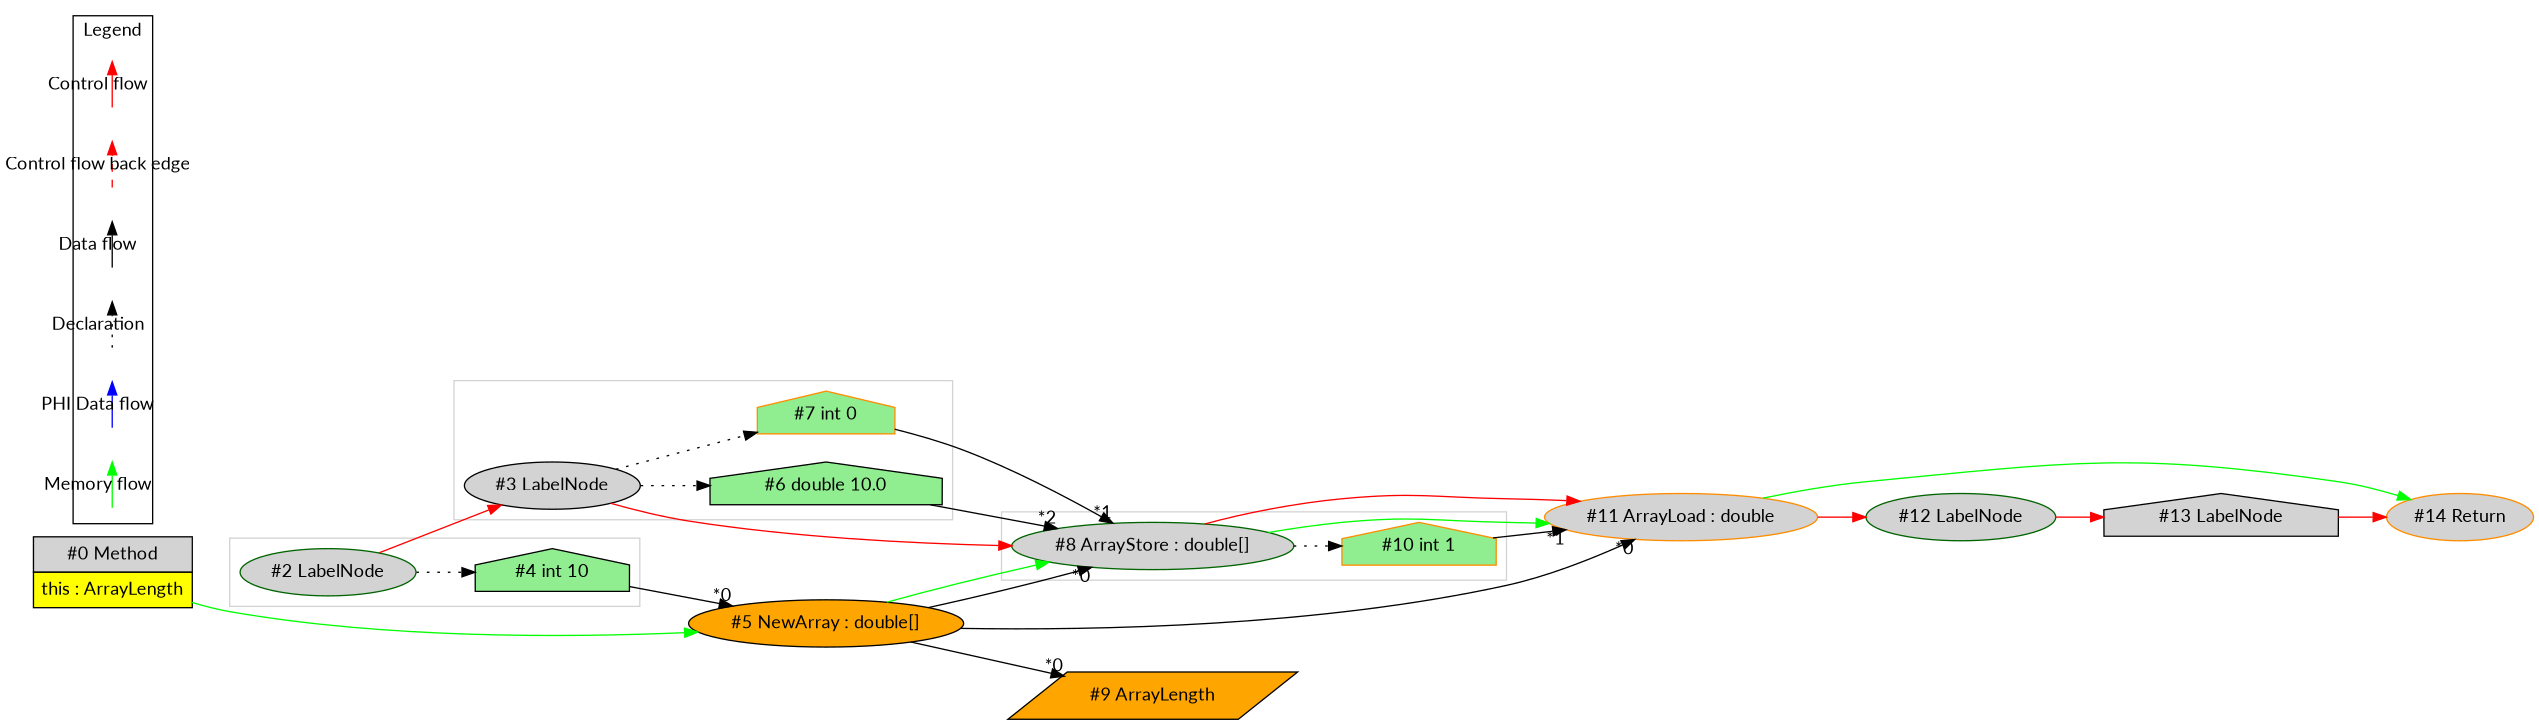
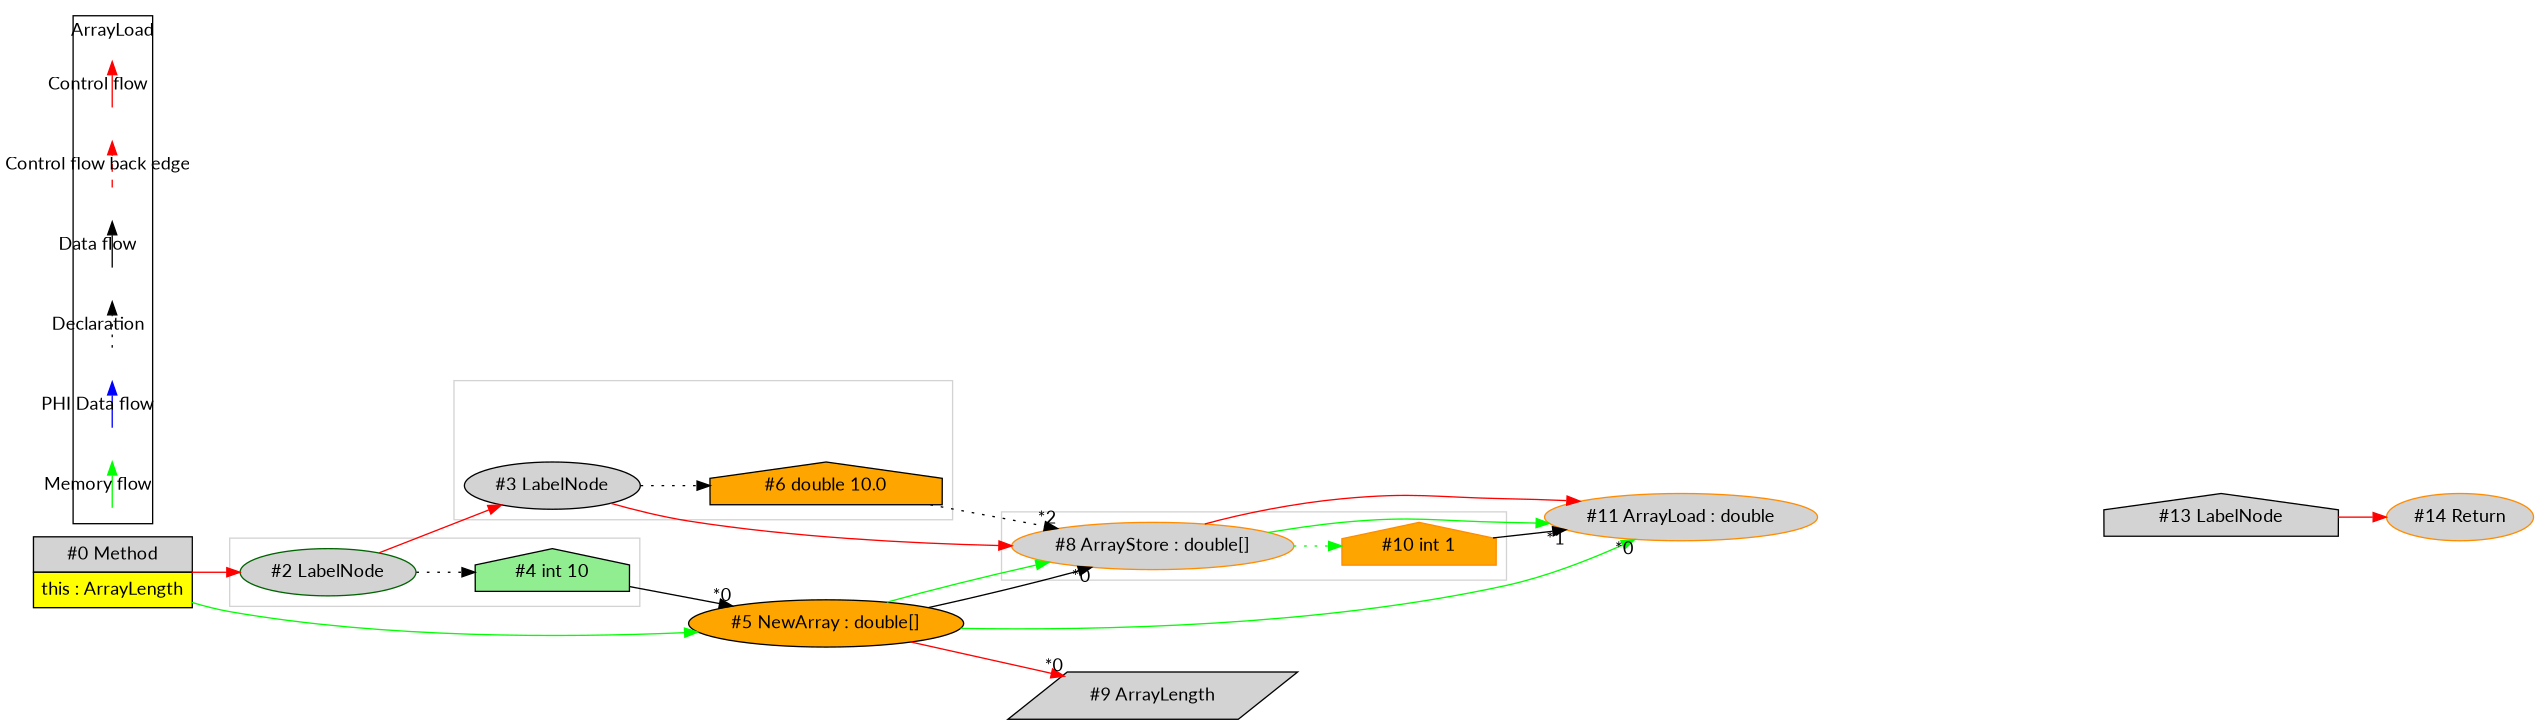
  digraph {
    fontname=Lato
    ordering=in
    rankdir=LR
    node [fontname=Lato shape=point style=filled]
    edge [fontname=Lato labeldistance=2]
    n1 [color=black fillcolor=lightgrey label="#3 LabelNode" shape=ellipse]
-   n2 [color=darkorange fillcolor=lightgreen label="#7 int 0" shape=house]
-   n3 [color=black fillcolor=lightgreen label="#6 double 10.0" shape=house]
+   n3 [color=black fillcolor=orange label="#6 double 10.0" shape=house]
    n4 [color=black fillcolor=lightgreen label="#4 int 10" shape=house]
    n5 [color=darkgreen fillcolor=lightgrey label="#2 LabelNode" shape=ellipse]
-   n6 [color=darkgreen fillcolor=lightgrey label="#8 ArrayStore : double[]" shape=ellipse]
-   n7 [color=darkorange fillcolor=lightgreen label="#10 int 1" shape=house]
+   n6 [color=darkorange fillcolor=lightgrey label="#8 ArrayStore : double[]" shape=ellipse]
+   n7 [color=darkorange fillcolor=orange label="#10 int 1" shape=house]
    c0 [style=invis]
    c1 [style=invis]
    c2 [style=invis]
    c3 [style=invis]
    d0 [style=invis]
    d1 [style=invis]
    d2 [style=invis]
    d3 [style=invis]
    d4 [style=invis]
    d5 [style=invis]
    d6 [style=invis]
    d7 [style=invis]
    n20 [color=black fillcolor=orange label="#5 NewArray : double[]" shape=ellipse]
    n21 [color=darkorange fillcolor=lightgrey label="#11 ArrayLoad : double" shape=ellipse]
    n22 [fillcolor=lightgrey label=<<table border="0" cellborder="1" cellspacing="0" cellpadding="5"><tr><td colspan="1">#0 Method</td></tr><tr><td port="prj1" bgcolor="yellow">this : ArrayLength</td></tr></table>> margin=0 shape=none]
-   n23 [color=black fillcolor=orange label="#9 ArrayLength" shape=parallelogram]
+   n23 [color=black fillcolor=lightgrey label="#9 ArrayLength" shape=parallelogram]
    n24 [color=darkorange fillcolor=lightgrey label="#14 Return" shape=ellipse]
-   n25 [color=darkgreen fillcolor=lightgrey label="#12 LabelNode" shape=ellipse]
    n26 [color=black fillcolor=lightgrey label="#13 LabelNode" shape=house]
    subgraph cluster_1 {
      color=lightgray
      n1
-     n2
      n3
    }
    subgraph cluster_2 {
      color=lightgray
      n4
      n5
    }
    subgraph cluster_3 {
      color=lightgray
      n6
      n7
    }
    subgraph cluster_4 {
-     label=Legend
+     label=ArrayLoad
      subgraph sub_5 {
        label=Legend
        rank=same
        c0
        c1
        c2
        c3
        d0
        d1
        d2
        d3
        d4
        d5
        d6
        d7
      }
    }
-   n1 -> n2 [style=dotted labeldistance=""]
    n1 -> n3 [style=dotted labeldistance=""]
    n1 -> n6 [color=red fontcolor=red]
-   n2 -> n6 [headlabel="*1"]
-   n3 -> n6 [headlabel="*2"]
+   n3 -> n6 [headlabel="*2" style=dotted]
    n4 -> n20 [headlabel="*0"]
    n5 -> n1 [color=red fontcolor=red]
    n5 -> n4 [style=dotted labeldistance=""]
-   n6 -> n7 [style=dotted labeldistance=""]
+   n6 -> n7 [style=dotted color=green labeldistance=""]
    n6 -> n21 [color=green constraint=false]
    n6 -> n21 [color=red fontcolor=red]
    n7 -> n21 [headlabel="*1"]
    c0 -> c1 [color=red label="Control flow" style=solid labeldistance=""]
    c2 -> c3 [color=red label="Control flow back edge" style=dashed labeldistance=""]
    d0 -> d1 [label="Data flow" labeldistance=""]
    d2 -> d3 [label=Declaration style=dotted labeldistance=""]
    d4 -> d5 [color=blue label="PHI Data flow" labeldistance=""]
    d6 -> d7 [color=green label="Memory flow" labeldistance=""]
    n20 -> n6 [headlabel="*0"]
    n20 -> n6 [color=green constraint=false]
-   n20 -> n21 [headlabel="*0"]
-   n20 -> n23 [headlabel="*0"]
-   n21 -> n24 [color=green constraint=false]
-   n21 -> n25 [color=red fontcolor=red]
+   n20 -> n21 [headlabel="*0" color=green]
+   n20 -> n23 [headlabel="*0" color=red]
+   n22 -> n5 [color=red fontcolor=red]
    n22 -> n20 [color=green constraint=false]
-   n25 -> n26 [color=red fontcolor=red]
    n26 -> n24 [color=red fontcolor=red]
  }
